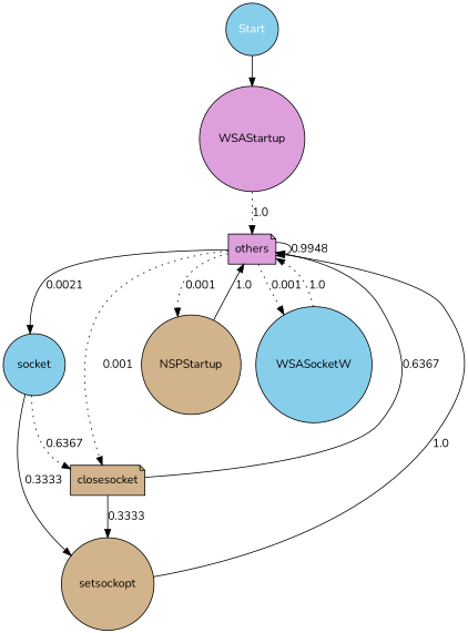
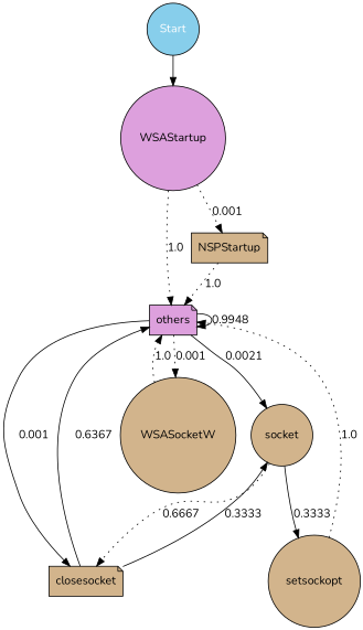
  digraph {
    fontname=Nunito
    node [fillcolor=skyblue fontname=Nunito shape=circle style=filled]
    edge [fontname=Nunito style=solid]
    n1 [fillcolor=plum label=WSAStartup]
    n2 [fillcolor=plum label=others shape=note]
-   n3 [label=socket]
+   n3 [fillcolor=tan label=socket]
    n4 [fillcolor=tan label=closesocket shape=note]
-   n5 [fillcolor=tan label=NSPStartup]
-   n6 [label=WSASocketW]
+   n5 [fillcolor=tan label=NSPStartup shape=note]
+   n6 [fillcolor=tan label=WSASocketW]
    n7 [fillcolor=tan label=setsockopt]
    Start [fontcolor=white]
    n1 -> n2 [label=1.0 style=dotted]
    n2 -> n2 [label=0.9948]
    n2 -> n3 [label=0.0021]
-   n2 -> n4 [label=0.001 style=dotted]
-   n2 -> n5 [label=0.001 style=dotted]
+   n2 -> n4 [label=0.001]
+   n1 -> n5 [label=0.001 style=dotted]
    n2 -> n6 [label=0.001 style=dotted]
-   n3 -> n4 [label=0.6367 style=dotted]
+   n3 -> n4 [label=0.6667 style=dotted]
    n3 -> n7 [label=0.3333]
    n4 -> n2 [label=0.6367]
-   n4 -> n7 [label=0.3333]
-   n5 -> n2 [label=1.0]
+   n4 -> n3 [label=0.3333]
+   n5 -> n2 [label=1.0 style=dotted]
    n6 -> n2 [label=1.0 style=dotted]
-   n7 -> n2 [label=1.0]
+   n7 -> n2 [label=1.0 style=dotted]
    Start -> n1
  }
